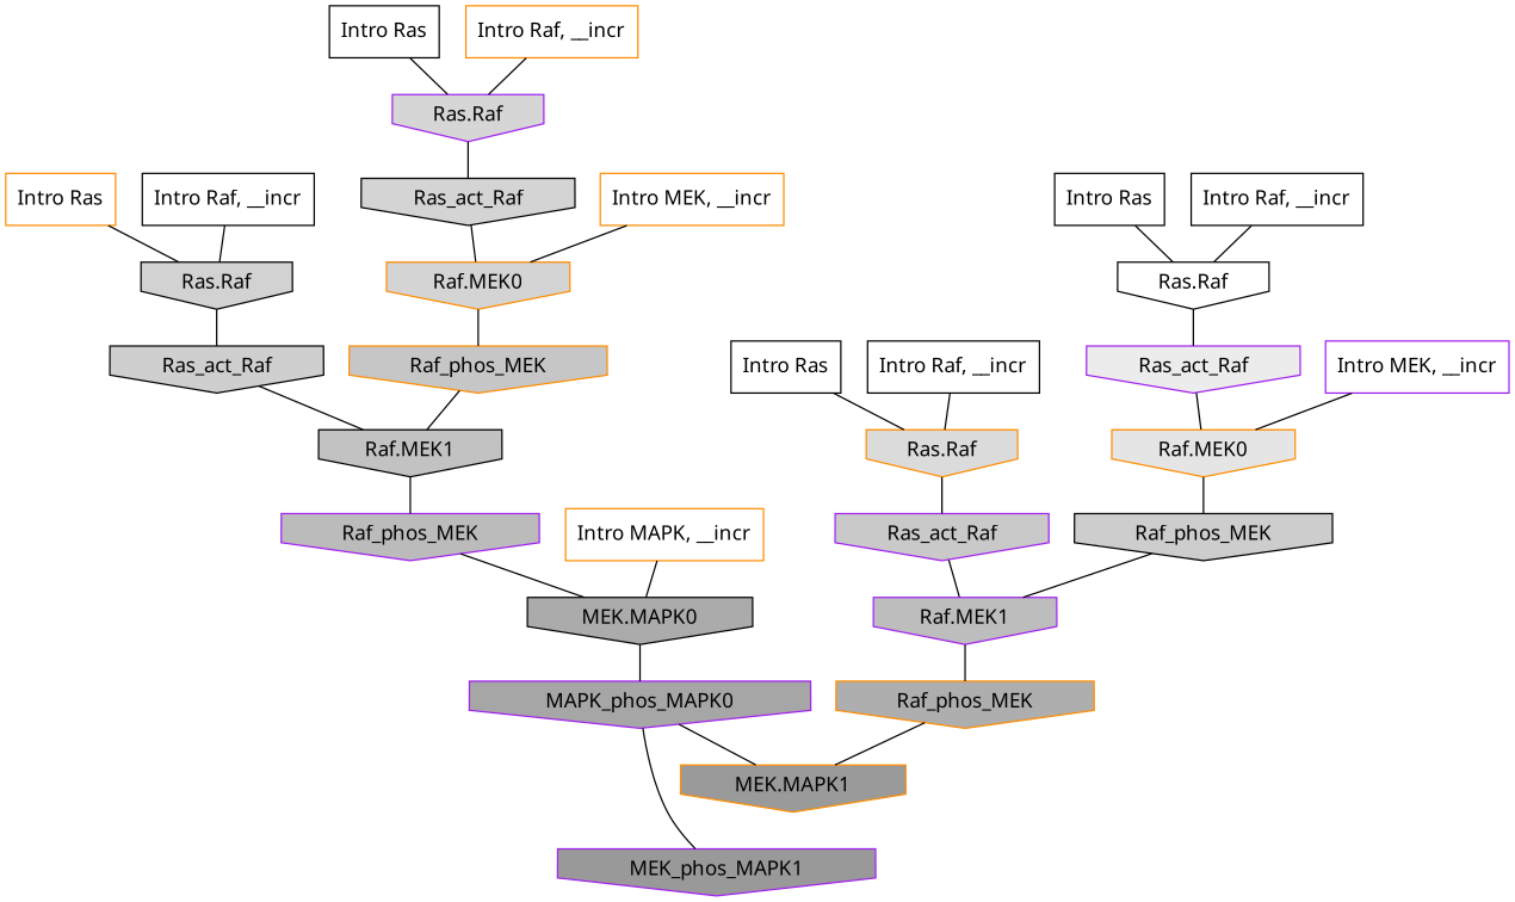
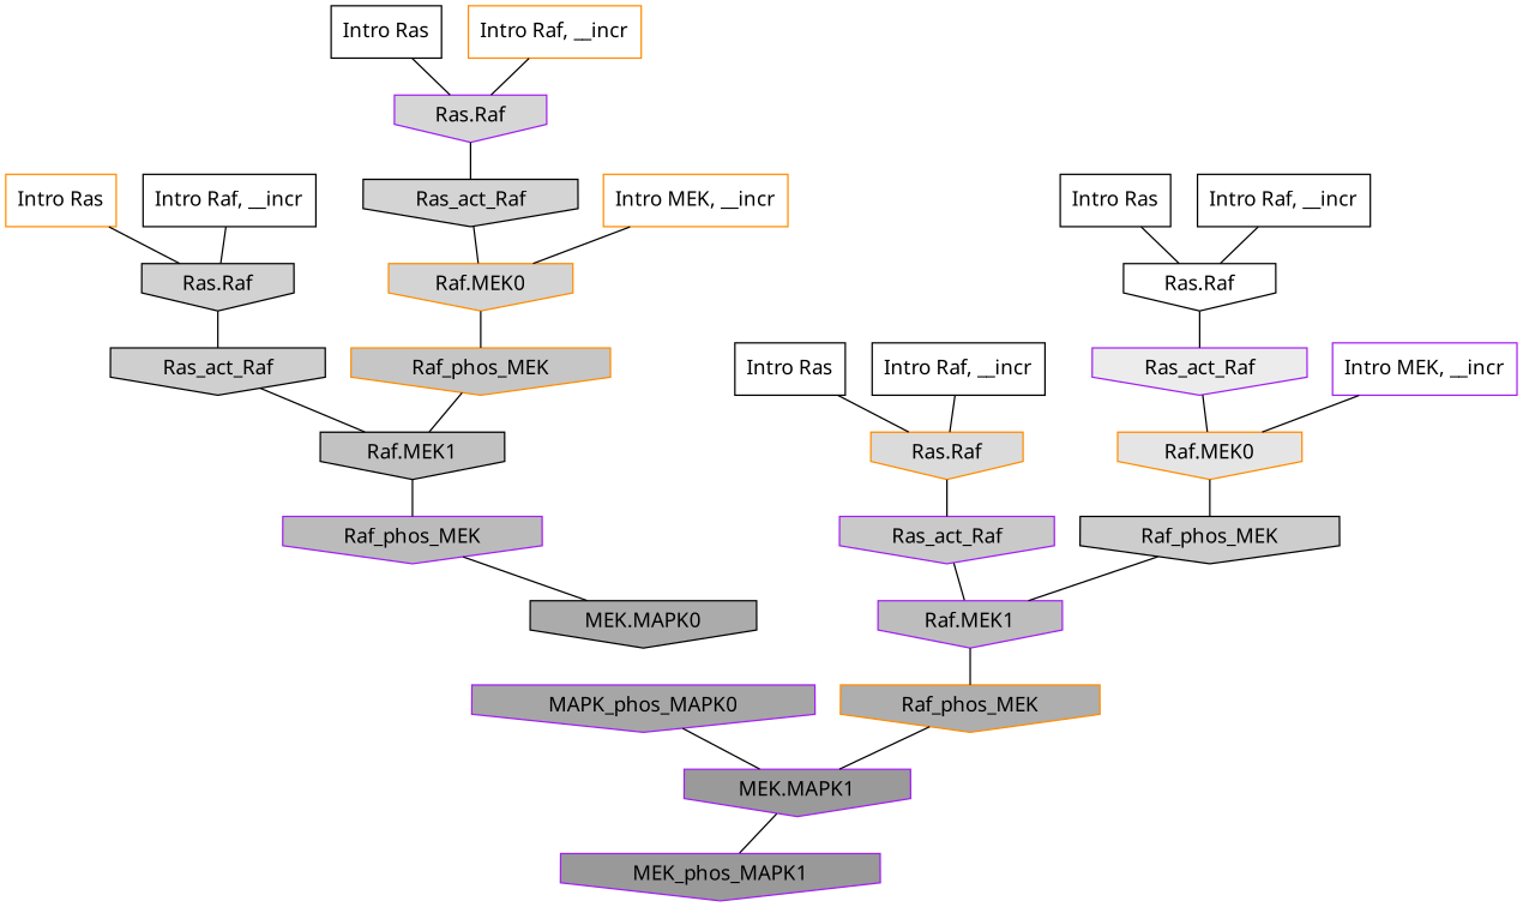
  digraph {
    rankdir=TB
    ranksep=0.30
    node [color=black fillcolor="0.000 0.000 1.000" fontname="CMU Serif" shape=invhouse style=filled]
    edge [color="0.000 0.000 0.000" dir=none fontname="CMU Serif"]
    n1 [label="Intro Ras" shape=rectangle]
    n2 [color=purple fillcolor="0.000 0.000 0.838" label="Ras.Raf"]
    n3 [fillcolor="0.000 0.000 0.830" label=Ras_act_Raf]
    n4 [color=darkorange label="Intro Ras" shape=rectangle]
    n5 [fillcolor="0.000 0.000 0.823" label="Ras.Raf"]
    n6 [fillcolor="0.000 0.000 0.811" label=Ras_act_Raf]
    n7 [label="Intro Ras" shape=rectangle]
    n8 [color=darkorange fillcolor="0.000 0.000 0.857" label="Ras.Raf"]
    n9 [color=purple fillcolor="0.000 0.000 0.786" label=Ras_act_Raf]
    n10 [label="Intro Ras" shape=rectangle]
    n11 [label="Ras.Raf"]
    n12 [color=purple fillcolor="0.000 0.000 0.923" label=Ras_act_Raf]
    n13 [label="Intro Raf, __incr" shape=rectangle]
    n14 [color=darkorange label="Intro Raf, __incr" shape=rectangle]
    n15 [label="Intro Raf, __incr" shape=rectangle]
    n16 [label="Intro Raf, __incr" shape=rectangle]
    n17 [color=purple label="Intro MEK, __incr" shape=rectangle]
    n18 [color=darkorange fillcolor="0.000 0.000 0.898" label="Raf.MEK0"]
    n19 [fillcolor="0.000 0.000 0.801" label=Raf_phos_MEK]
    n20 [color=darkorange label="Intro MEK, __incr" shape=rectangle]
    n21 [color=darkorange fillcolor="0.000 0.000 0.830" label="Raf.MEK0"]
    n22 [color=darkorange fillcolor="0.000 0.000 0.776" label=Raf_phos_MEK]
-   n23 [color=darkorange label="Intro MAPK, __incr" shape=rectangle]
    n24 [fillcolor="0.000 0.000 0.670" label="MEK.MAPK0"]
    n25 [color=purple fillcolor="0.000 0.000 0.652" label=MAPK_phos_MAPK0]
    n26 [color=purple fillcolor="0.000 0.000 0.739" label="Raf.MEK1"]
    n27 [fillcolor="0.000 0.000 0.761" label="Raf.MEK1"]
    n28 [color=purple fillcolor="0.000 0.000 0.732" label=Raf_phos_MEK]
    n29 [color=darkorange fillcolor="0.000 0.000 0.680" label=Raf_phos_MEK]
-   n30 [color=darkorange fillcolor="0.000 0.000 0.602" label="MEK.MAPK1"]
+   n30 [color=purple fillcolor="0.000 0.000 0.602" label="MEK.MAPK1"]
    n31 [color=purple fillcolor="0.000 0.000 0.600" label=MEK_phos_MAPK1]
    n1 -> n2
    n2 -> n3
    n3 -> n21
    n4 -> n5
    n5 -> n6
    n6 -> n27
    n7 -> n8
    n8 -> n9
    n9 -> n26
    n10 -> n11
    n11 -> n12
    n12 -> n18
    n13 -> n11
    n14 -> n2
    n15 -> n8
    n16 -> n5
    n17 -> n18
    n18 -> n19
    n19 -> n26
    n20 -> n21
    n21 -> n22
    n22 -> n27
-   n23 -> n24
-   n24 -> n25
    n25 -> n30
    n26 -> n29
    n27 -> n28
    n28 -> n24
    n29 -> n30
-   n25 -> n31
+   n30 -> n31
  }
